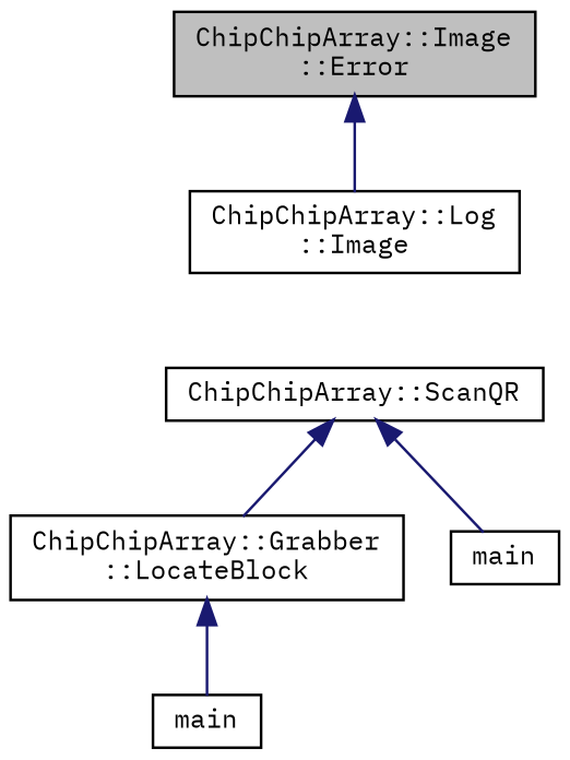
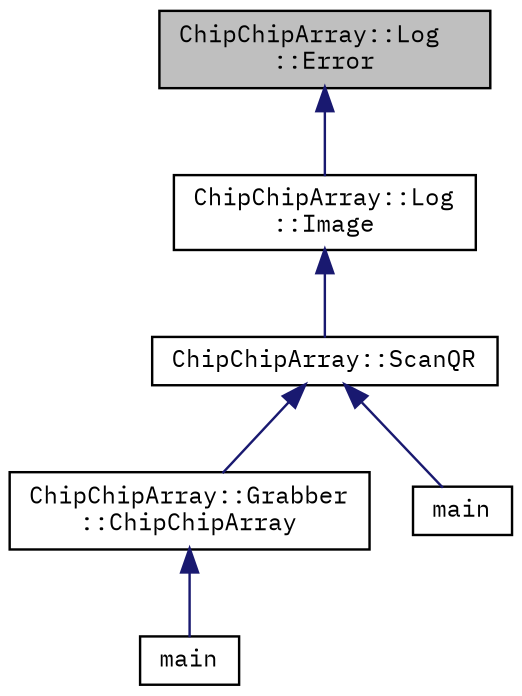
  digraph {
    fontname="IBM Plex Mono"
    rankdir=TB
    node [color=black fillcolor=white fontname="IBM Plex Mono" fontsize=10 shape=record style=filled]
    edge [color=midnightblue dir=back fontname="IBM Plex Mono" fontsize=10 labelfontname=Helvetica labelfontsize=10 style=solid]
-   n1 [fillcolor=grey75 fontcolor=black height=0.2 label="ChipChipArray::Image\l::Error" width=0.4]
+   n1 [fillcolor=grey75 fontcolor=black height=0.2 label="ChipChipArray::Log\l::Error" width=0.4]
    n2 [height=0.2 label="ChipChipArray::Log\l::Image" width=0.4]
    n3 [height=0.2 label="ChipChipArray::ScanQR" width=0.4]
-   n4 [height=0.2 label="ChipChipArray::Grabber\l::LocateBlock" width=0.4]
+   n4 [height=0.2 label="ChipChipArray::Grabber\l::ChipChipArray" width=0.4]
    n5 [height=0.2 label=main width=0.4]
    n6 [height=0.2 label=main width=0.4]
    n1 -> n2
+   n2 -> n3
    n3 -> n4
    n3 -> n6
    n4 -> n5
  }
